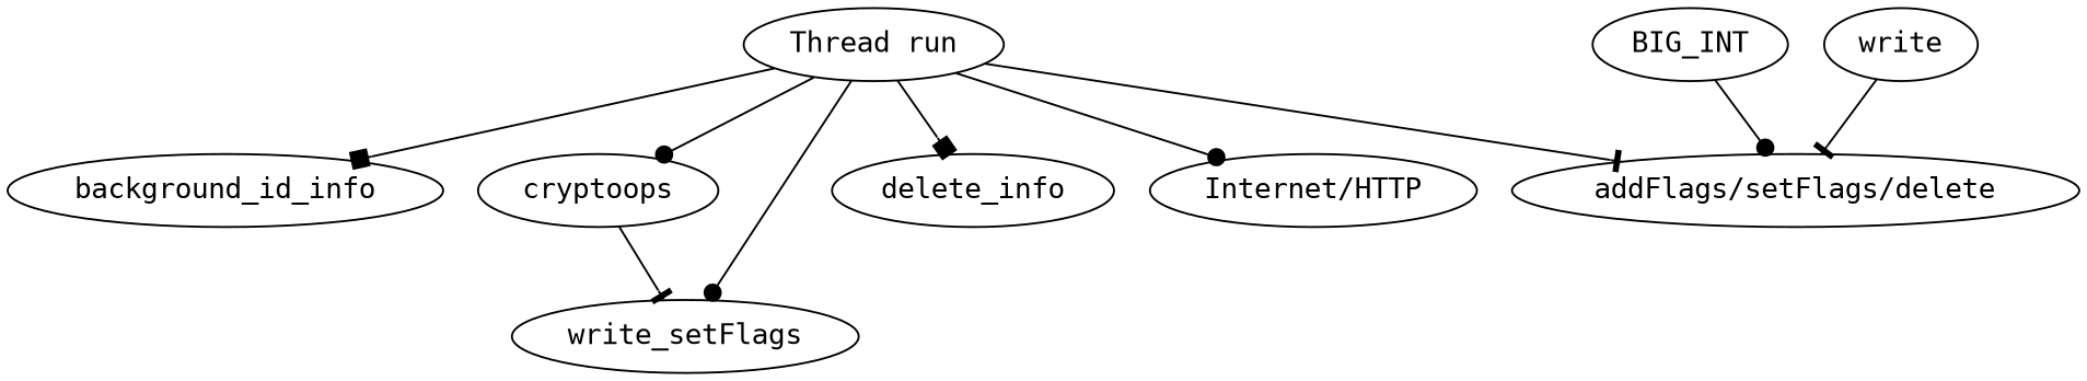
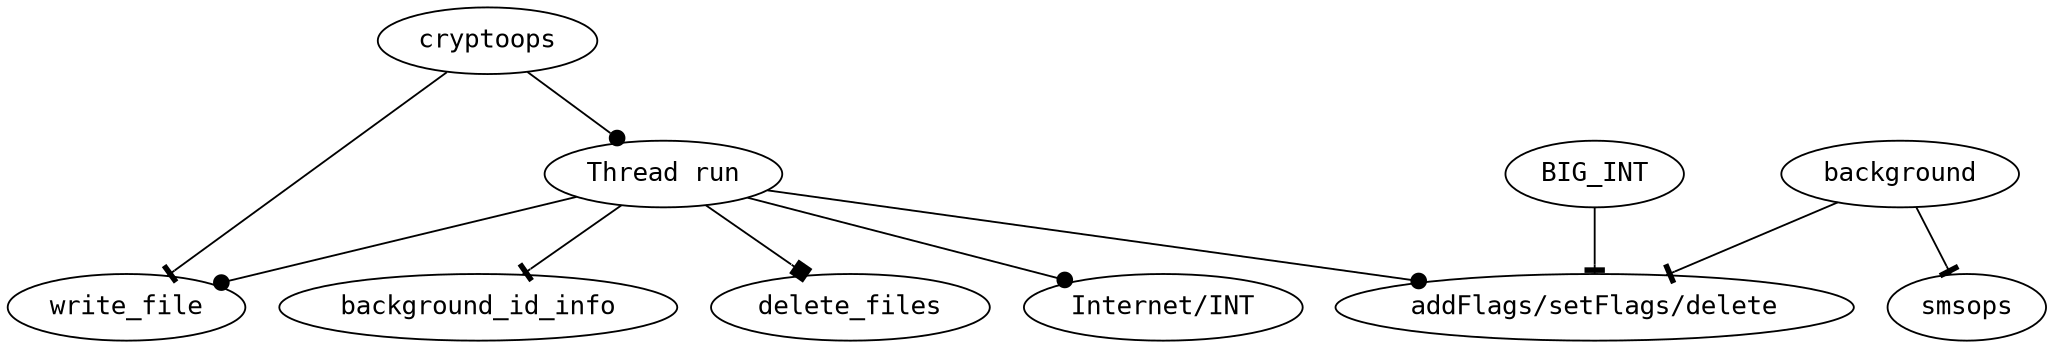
  strict digraph {
    fontname="DejaVu Sans Mono"
    "graph"="{}"
    node [domain=library fontname="DejaVu Sans Mono" type=merged]
    edge [arrowhead=tee deps="FROM_SENSITIVE_PARENT_TO_SENSITIVE_API-CALL" fontname="DejaVu Sans Mono" type=DEP]
    n1 [label=background_id_info]
    cryptoops
-   write_file [label=write_setFlags]
+   write_file
    BIG_INT [type=CONST_INT]
    n5 [label="addFlags/setFlags/delete"]
+   smsops [type=SENSITIVE_METHOD]
    "Thread run" [type=entrypoint]
-   delete_files [label=delete_info]
-   "Internet/HTTP"
-   background [type=entrypoint label=write]
+   delete_files
+   "Internet/HTTP" [label="Internet/INT"]
+   background [type=entrypoint]
    cryptoops -> write_file [deps=DATAFLOW]
-   BIG_INT -> n5 [arrowhead=dot deps=DATAFLOW]
-   "Thread run" -> n1 [arrowhead=box]
-   "Thread run" -> cryptoops [arrowhead=dot deps="FROM_SENSITIVE_PARENT_TO_SENSITIVE_API-CALL-CALL-CALL"]
+   BIG_INT -> n5 [deps=DATAFLOW]
+   "Thread run" -> n1
+   cryptoops -> "Thread run" [arrowhead=dot deps="FROM_SENSITIVE_PARENT_TO_SENSITIVE_API-CALL-CALL-CALL"]
    "Thread run" -> write_file [arrowhead=dot deps="FROM_SENSITIVE_PARENT_TO_SENSITIVE_API-CALL-CALL-CALL"]
-   "Thread run" -> n5
+   "Thread run" -> n5 [arrowhead=dot]
    "Thread run" -> delete_files [arrowhead=box deps="FROM_SENSITIVE_PARENT_TO_SENSITIVE_API-CALL-CALL"]
    "Thread run" -> "Internet/HTTP" [arrowhead=dot deps="FROM_SENSITIVE_PARENT_TO_SENSITIVE_API-CALL-CALL"]
    background -> n5
+   background -> smsops
  }
